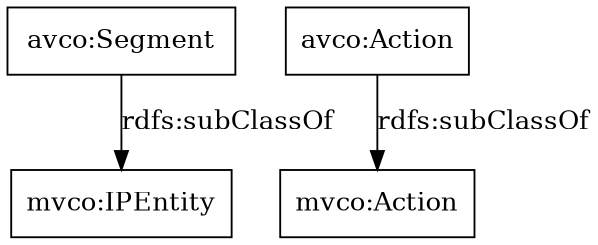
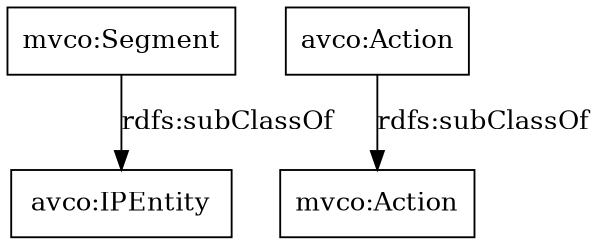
  digraph {
    rankdir=TB
    node [color=black shape=rectangle]
-   "avco:Segment"
-   "mvco:IPEntity"
+   "avco:Segment" [label="mvco:Segment"]
+   "mvco:IPEntity" [label="avco:IPEntity"]
    n3 [label="avco:Action"]
    "mvco:Action"
    "avco:Segment" -> "mvco:IPEntity" [label="rdfs:subClassOf"]
    n3 -> "mvco:Action" [label="rdfs:subClassOf"]
  }
